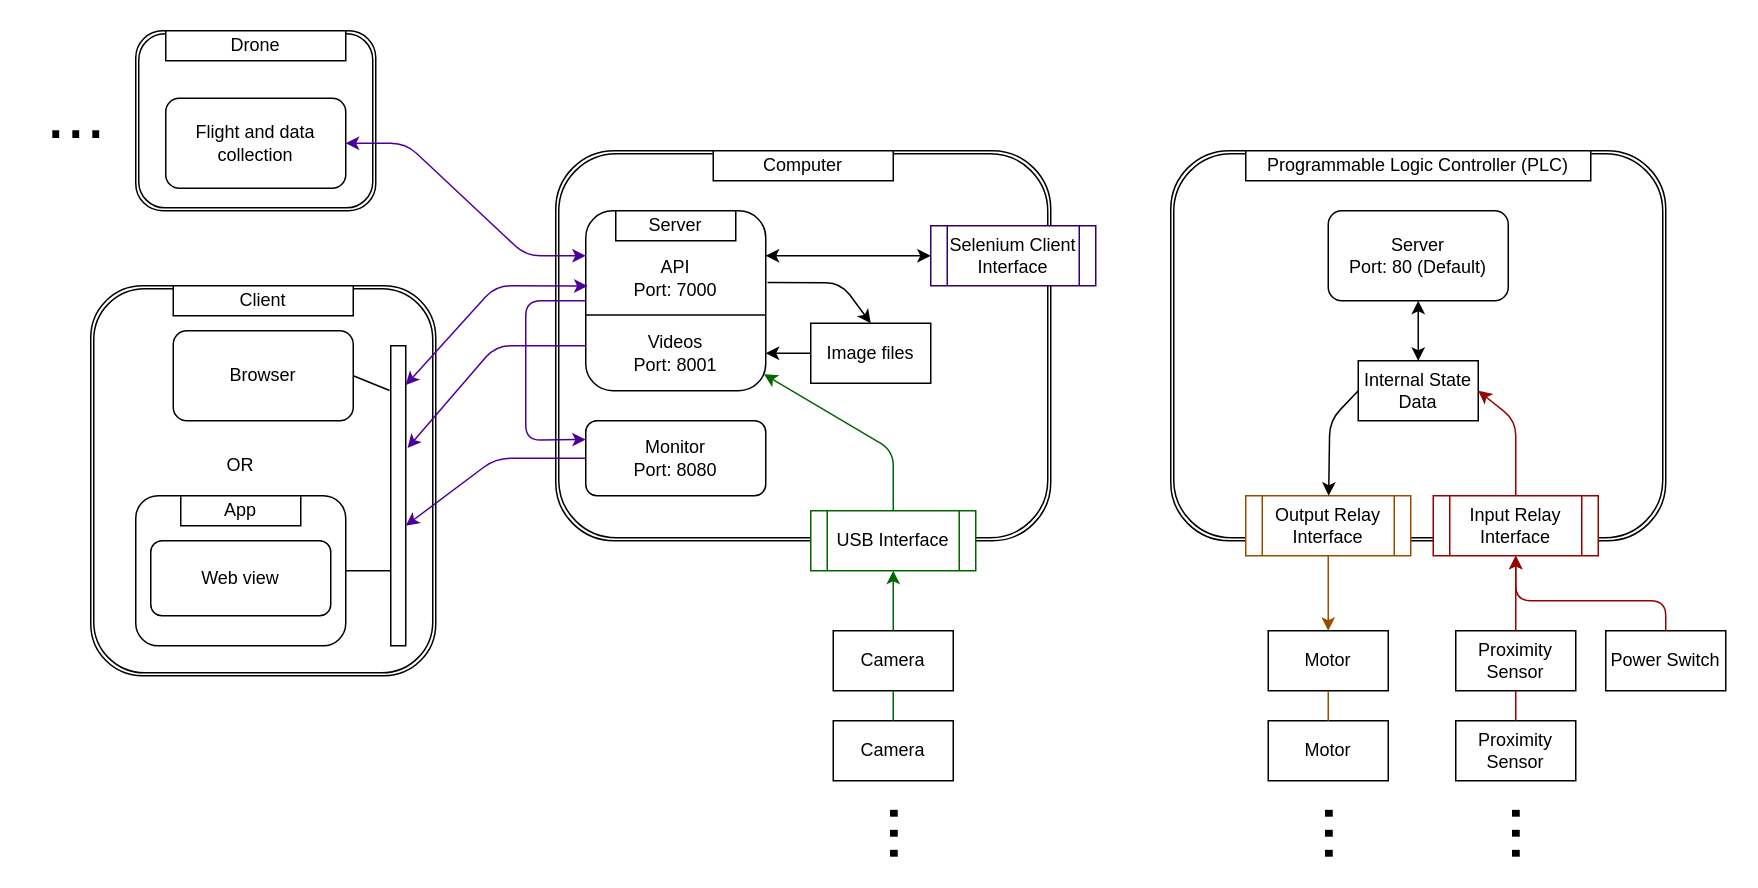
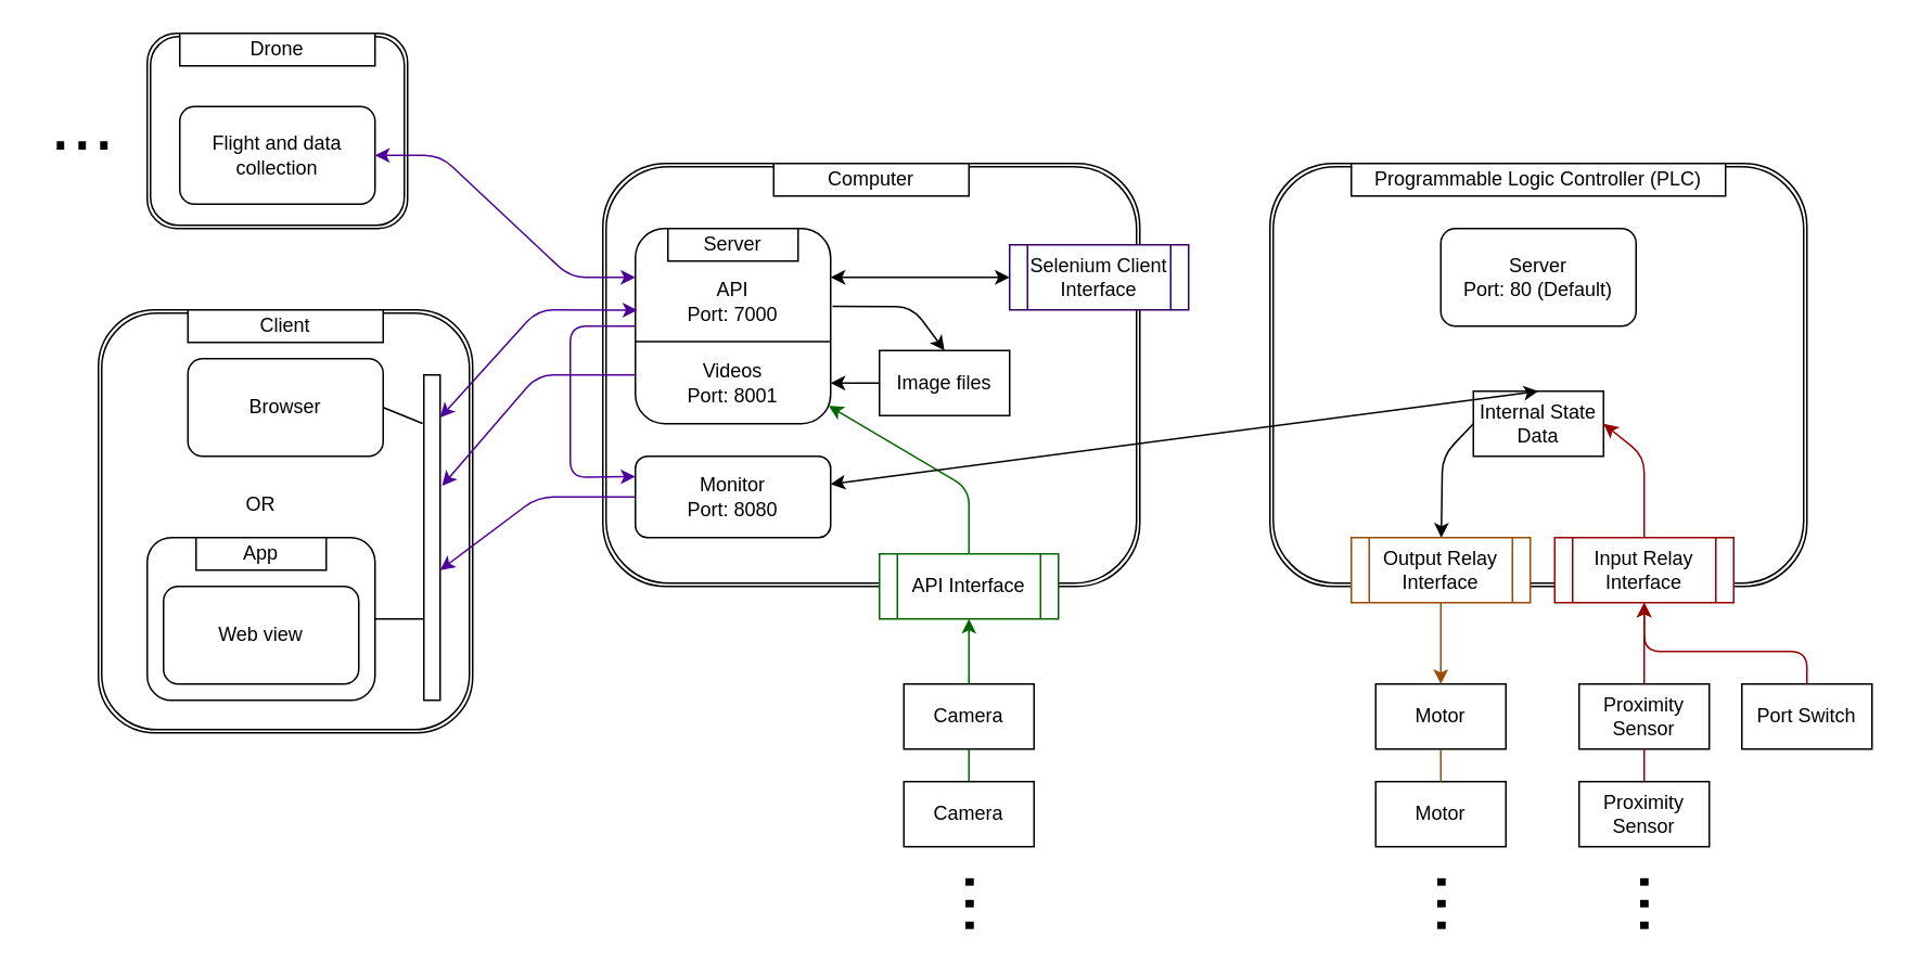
  <mxCell id="0" />
  <mxCell id="1" parent="0" />
  <mxCell id="2" value="" style="shape=ext;double=1;rounded=1;whiteSpace=wrap;html=1;" vertex="1" parent="1"><mxGeometry x="370" y="100" width="330" height="260" as="geometry" /></mxCell>
  <mxCell id="3" value="Computer" style="rounded=0;whiteSpace=wrap;html=1;" vertex="1" parent="1"><mxGeometry x="475" y="100" width="120" height="20" as="geometry" /></mxCell>
  <mxCell id="4" value="" style="shape=ext;double=1;rounded=1;whiteSpace=wrap;html=1;" vertex="1" parent="1"><mxGeometry x="780" y="100" width="330" height="260" as="geometry" /></mxCell>
  <mxCell id="5" value="Programmable Logic Controller (PLC)" style="rounded=0;whiteSpace=wrap;html=1;" vertex="1" parent="1"><mxGeometry x="830" y="100" width="230" height="20" as="geometry" /></mxCell>
  <mxCell id="6" value="" style="rounded=1;whiteSpace=wrap;html=1;" vertex="1" parent="1"><mxGeometry x="390" y="140" width="120" height="120" as="geometry" /></mxCell>
  <mxCell id="7" value="API&lt;br&gt;Port: 7000" style="text;html=1;strokeColor=none;fillColor=none;align=center;verticalAlign=middle;whiteSpace=wrap;rounded=0;" vertex="1" parent="1"><mxGeometry x="420" y="170" width="60" height="30" as="geometry" /></mxCell>
  <mxCell id="8" value="Server" style="rounded=0;whiteSpace=wrap;html=1;" vertex="1" parent="1"><mxGeometry x="410" y="140" width="80" height="20" as="geometry" /></mxCell>
  <mxCell id="9" value="Videos&lt;br&gt;Port: 8001" style="text;html=1;strokeColor=none;fillColor=none;align=center;verticalAlign=middle;whiteSpace=wrap;rounded=0;" vertex="1" parent="1"><mxGeometry x="420" y="220" width="60" height="30" as="geometry" /></mxCell>
  <mxCell id="10" value="" style="endArrow=none;html=1;exitX=0;exitY=0.5;exitDx=0;exitDy=0;entryX=1;entryY=0.5;entryDx=0;entryDy=0;" edge="1" parent="1"><mxGeometry width="50" height="50" relative="1" as="geometry"><mxPoint x="390" y="209.5" as="sourcePoint" /><mxPoint x="510" y="209.5" as="targetPoint" /></mxGeometry></mxCell>
  <mxCell id="11" value="Image files" style="rounded=0;whiteSpace=wrap;html=1;" vertex="1" parent="1"><mxGeometry x="540" y="215" width="80" height="40" as="geometry" /></mxCell>
  <mxCell id="12" value="Monitor&lt;br&gt;Port: 8080" style="rounded=1;whiteSpace=wrap;html=1;" vertex="1" parent="1"><mxGeometry x="390" y="280" width="120" height="50" as="geometry" /></mxCell>
  <mxCell id="13" value="Server&lt;br&gt;Port: 80 (Default)" style="rounded=1;whiteSpace=wrap;html=1;" vertex="1" parent="1"><mxGeometry x="885" y="140" width="120" height="60" as="geometry" /></mxCell>
  <mxCell id="14" value="Internal State Data" style="rounded=0;whiteSpace=wrap;html=1;" vertex="1" parent="1"><mxGeometry x="905" y="240" width="80" height="40" as="geometry" /></mxCell>
  <mxCell id="15" value="Camera" style="rounded=0;whiteSpace=wrap;html=1;" vertex="1" parent="1"><mxGeometry x="555" y="480" width="80" height="40" as="geometry" /></mxCell>
  <mxCell id="16" value="Camera" style="rounded=0;whiteSpace=wrap;html=1;" vertex="1" parent="1"><mxGeometry x="555" y="420" width="80" height="40" as="geometry" /></mxCell>
  <mxCell id="17" value="Motor" style="rounded=0;whiteSpace=wrap;html=1;" vertex="1" parent="1"><mxGeometry x="845" y="420" width="80" height="40" as="geometry" /></mxCell>
  <mxCell id="18" value="Motor" style="rounded=0;whiteSpace=wrap;html=1;" vertex="1" parent="1"><mxGeometry x="845" y="480" width="80" height="40" as="geometry" /></mxCell>
  <mxCell id="19" value="Proximity Sensor" style="rounded=0;whiteSpace=wrap;html=1;" vertex="1" parent="1"><mxGeometry x="970" y="420" width="80" height="40" as="geometry" /></mxCell>
  <mxCell id="20" value="Proximity Sensor" style="rounded=0;whiteSpace=wrap;html=1;" vertex="1" parent="1"><mxGeometry x="970" y="480" width="80" height="40" as="geometry" /></mxCell>
- <mxCell id="21" value="Power Switch" style="rounded=0;whiteSpace=wrap;html=1;" vertex="1" parent="1"><mxGeometry x="1070" y="420" width="80" height="40" as="geometry" /></mxCell>
+ <mxCell id="21" value="Port Switch" style="rounded=0;whiteSpace=wrap;html=1;" vertex="1" parent="1"><mxGeometry x="1070" y="420" width="80" height="40" as="geometry" /></mxCell>
  <mxCell id="22" value="" style="shape=ext;double=1;rounded=1;whiteSpace=wrap;html=1;" vertex="1" parent="1"><mxGeometry x="60" y="190" width="230" height="260" as="geometry" /></mxCell>
  <mxCell id="23" value="Client" style="rounded=0;whiteSpace=wrap;html=1;" vertex="1" parent="1"><mxGeometry x="115" y="190" width="120" height="20" as="geometry" /></mxCell>
  <mxCell id="24" value="Browser" style="rounded=1;whiteSpace=wrap;html=1;" vertex="1" parent="1"><mxGeometry x="115" y="220" width="120" height="60" as="geometry" /></mxCell>
  <mxCell id="25" value="" style="rounded=1;whiteSpace=wrap;html=1;" vertex="1" parent="1"><mxGeometry x="90" y="330" width="140" height="100" as="geometry" /></mxCell>
  <mxCell id="26" value="App" style="rounded=0;whiteSpace=wrap;html=1;" vertex="1" parent="1"><mxGeometry x="120" y="330" width="80" height="20" as="geometry" /></mxCell>
- <mxCell id="27" value="Web view" style="rounded=1;whiteSpace=wrap;html=1;" vertex="1" parent="1"><mxGeometry x="100" y="360" width="120" height="50" as="geometry" /></mxCell>
+ <mxCell id="27" value="Web view" style="rounded=1;whiteSpace=wrap;html=1;" vertex="1" parent="1"><mxGeometry x="100" y="360" width="120" height="60" as="geometry" /></mxCell>
  <mxCell id="28" value="OR" style="text;html=1;strokeColor=none;fillColor=none;align=center;verticalAlign=middle;whiteSpace=wrap;rounded=0;" vertex="1" parent="1"><mxGeometry x="140" y="300" width="40" height="20" as="geometry" /></mxCell>
  <mxCell id="29" value="Output Relay Interface" style="shape=process;whiteSpace=wrap;html=1;backgroundOutline=1;strokeColor=#994C00;" vertex="1" parent="1"><mxGeometry x="830" y="330" width="110" height="40" as="geometry" /></mxCell>
  <mxCell id="30" value="Input Relay Interface" style="shape=process;whiteSpace=wrap;html=1;backgroundOutline=1;strokeColor=#990000;" vertex="1" parent="1"><mxGeometry x="955" y="330" width="110" height="40" as="geometry" /></mxCell>
  <mxCell id="31" value="Selenium Client Interface" style="shape=process;whiteSpace=wrap;html=1;backgroundOutline=1;strokeColor=#330066;" vertex="1" parent="1"><mxGeometry x="620" y="150" width="110" height="40" as="geometry" /></mxCell>
  <mxCell id="32" value="" style="rounded=0;whiteSpace=wrap;html=1;strokeColor=#000000;" vertex="1" parent="1"><mxGeometry x="260" y="230" width="10" height="200" as="geometry" /></mxCell>
  <mxCell id="33" value="" style="endArrow=none;html=1;exitX=1;exitY=0.5;exitDx=0;exitDy=0;entryX=-0.078;entryY=0.149;entryDx=0;entryDy=0;entryPerimeter=0;" edge="1" parent="1" source="24" target="32"><mxGeometry width="50" height="50" relative="1" as="geometry"><mxPoint x="670" y="450" as="sourcePoint" /><mxPoint x="720" y="400" as="targetPoint" /></mxGeometry></mxCell>
  <mxCell id="34" value="" style="endArrow=none;html=1;exitX=1;exitY=0.5;exitDx=0;exitDy=0;entryX=0;entryY=0.75;entryDx=0;entryDy=0;" edge="1" parent="1" source="25" target="32"><mxGeometry width="50" height="50" relative="1" as="geometry"><mxPoint x="230" y="270" as="sourcePoint" /><mxPoint x="269.22" y="269.8" as="targetPoint" /></mxGeometry></mxCell>
  <mxCell id="35" value="" style="endArrow=classic;html=1;exitX=0;exitY=0.5;exitDx=0;exitDy=0;entryX=1;entryY=0.6;entryDx=0;entryDy=0;entryPerimeter=0;strokeColor=#4C0099;" edge="1" parent="1" source="12" target="32"><mxGeometry width="50" height="50" relative="1" as="geometry"><mxPoint x="670" y="360" as="sourcePoint" /><mxPoint x="720" y="310" as="targetPoint" /><Array as="points"><mxPoint x="330" y="305" /></Array></mxGeometry></mxCell>
  <mxCell id="36" value="" style="endArrow=classic;html=1;exitX=0;exitY=0.75;exitDx=0;exitDy=0;entryX=1.122;entryY=0.341;entryDx=0;entryDy=0;entryPerimeter=0;strokeColor=#4C0099;" edge="1" parent="1" source="6" target="32"><mxGeometry width="50" height="50" relative="1" as="geometry"><mxPoint x="670" y="360" as="sourcePoint" /><mxPoint x="720" y="310" as="targetPoint" /><Array as="points"><mxPoint x="330" y="230" /></Array></mxGeometry></mxCell>
  <mxCell id="37" value="" style="endArrow=classic;startArrow=classic;html=1;exitX=1.002;exitY=0.131;exitDx=0;exitDy=0;entryX=0.01;entryY=0.418;entryDx=0;entryDy=0;entryPerimeter=0;exitPerimeter=0;strokeColor=#4C0099;" edge="1" parent="1" source="32" target="6"><mxGeometry width="50" height="50" relative="1" as="geometry"><mxPoint x="670" y="360" as="sourcePoint" /><mxPoint x="720" y="310" as="targetPoint" /><Array as="points"><mxPoint x="330" y="190" /></Array></mxGeometry></mxCell>
  <mxCell id="38" value="" style="endArrow=classic;html=1;exitX=0;exitY=0.5;exitDx=0;exitDy=0;" edge="1" parent="1" source="11"><mxGeometry width="50" height="50" relative="1" as="geometry"><mxPoint x="670" y="360" as="sourcePoint" /><mxPoint x="510" y="235" as="targetPoint" /></mxGeometry></mxCell>
  <mxCell id="39" value="" style="endArrow=none;html=1;exitX=0.5;exitY=1;exitDx=0;exitDy=0;entryX=0.5;entryY=0;entryDx=0;entryDy=0;strokeColor=#006600;" edge="1" parent="1" source="16" target="15"><mxGeometry width="50" height="50" relative="1" as="geometry"><mxPoint x="675" y="360" as="sourcePoint" /><mxPoint x="725" y="310" as="targetPoint" /></mxGeometry></mxCell>
- <mxCell id="40" value="USB Interface" style="shape=process;whiteSpace=wrap;html=1;backgroundOutline=1;strokeColor=#006600;" vertex="1" parent="1"><mxGeometry x="540" y="340" width="110" height="40" as="geometry" /></mxCell>
+ <mxCell id="40" value="API Interface" style="shape=process;whiteSpace=wrap;html=1;backgroundOutline=1;strokeColor=#006600;" vertex="1" parent="1"><mxGeometry x="540" y="340" width="110" height="40" as="geometry" /></mxCell>
  <mxCell id="41" value="" style="endArrow=classic;html=1;exitX=0.5;exitY=0;exitDx=0;exitDy=0;entryX=0.5;entryY=1;entryDx=0;entryDy=0;strokeColor=#006600;" edge="1" parent="1" source="16" target="40"><mxGeometry width="50" height="50" relative="1" as="geometry"><mxPoint x="670" y="360" as="sourcePoint" /><mxPoint x="720" y="310" as="targetPoint" /></mxGeometry></mxCell>
  <mxCell id="42" value="" style="endArrow=classic;html=1;exitX=0.5;exitY=0;exitDx=0;exitDy=0;entryX=0.99;entryY=0.908;entryDx=0;entryDy=0;entryPerimeter=0;strokeColor=#006600;" edge="1" parent="1" source="40" target="6"><mxGeometry width="50" height="50" relative="1" as="geometry"><mxPoint x="670" y="360" as="sourcePoint" /><mxPoint x="720" y="310" as="targetPoint" /><Array as="points"><mxPoint x="595" y="300" /></Array></mxGeometry></mxCell>
  <mxCell id="43" value="" style="endArrow=classic;html=1;exitX=1.01;exitY=0.398;exitDx=0;exitDy=0;exitPerimeter=0;entryX=0.5;entryY=0;entryDx=0;entryDy=0;" edge="1" parent="1" source="6" target="11"><mxGeometry width="50" height="50" relative="1" as="geometry"><mxPoint x="670" y="360" as="sourcePoint" /><mxPoint x="720" y="310" as="targetPoint" /><Array as="points"><mxPoint x="560" y="188" /></Array></mxGeometry></mxCell>
  <mxCell id="44" value="" style="endArrow=classic;startArrow=classic;html=1;exitX=1;exitY=0.25;exitDx=0;exitDy=0;entryX=0;entryY=0.5;entryDx=0;entryDy=0;" edge="1" parent="1" source="6" target="31"><mxGeometry width="50" height="50" relative="1" as="geometry"><mxPoint x="670" y="360" as="sourcePoint" /><mxPoint x="720" y="310" as="targetPoint" /></mxGeometry></mxCell>
  <mxCell id="45" value="&lt;font style=&quot;font-size: 48px&quot;&gt;...&lt;/font&gt;" style="text;html=1;align=center;verticalAlign=middle;resizable=0;points=[];autosize=1;rotation=90;" vertex="1" parent="1"><mxGeometry x="580" y="540" width="60" height="30" as="geometry" /></mxCell>
  <mxCell id="46" value="&lt;font style=&quot;font-size: 48px&quot;&gt;...&lt;/font&gt;" style="text;html=1;align=center;verticalAlign=middle;resizable=0;points=[];autosize=1;rotation=90;" vertex="1" parent="1"><mxGeometry x="870" y="540" width="60" height="30" as="geometry" /></mxCell>
- <mxCell id="47" value="" style="endArrow=classic;startArrow=classic;html=1;entryX=0.5;entryY=1;entryDx=0;entryDy=0;exitX=0.5;exitY=0;exitDx=0;exitDy=0;" edge="1" parent="1" source="14" target="13"><mxGeometry width="50" height="50" relative="1" as="geometry"><mxPoint x="640" y="340" as="sourcePoint" /><mxPoint x="690" y="290" as="targetPoint" /></mxGeometry></mxCell>
+ <mxCell id="47" value="" style="endArrow=classic;startArrow=classic;html=1;exitX=0.5;exitY=0;exitDx=0;exitDy=0;" edge="1" parent="1" source="14" target="12"><mxGeometry width="50" height="50" relative="1" as="geometry"><mxPoint x="640" y="340" as="sourcePoint" /><mxPoint x="690" y="290" as="targetPoint" /></mxGeometry></mxCell>
  <mxCell id="48" value="" style="endArrow=classic;html=1;exitX=0.5;exitY=0;exitDx=0;exitDy=0;entryX=1;entryY=0.5;entryDx=0;entryDy=0;strokeColor=#990000;" edge="1" parent="1" source="30" target="14"><mxGeometry width="50" height="50" relative="1" as="geometry"><mxPoint x="640" y="340" as="sourcePoint" /><mxPoint x="690" y="290" as="targetPoint" /><Array as="points"><mxPoint x="1010" y="280" /></Array></mxGeometry></mxCell>
  <mxCell id="49" value="" style="endArrow=classic;html=1;exitX=0;exitY=0.5;exitDx=0;exitDy=0;" edge="1" parent="1" source="14" target="29"><mxGeometry width="50" height="50" relative="1" as="geometry"><mxPoint x="640" y="340" as="sourcePoint" /><mxPoint x="690" y="290" as="targetPoint" /><Array as="points"><mxPoint x="886" y="280" /></Array></mxGeometry></mxCell>
  <mxCell id="50" value="" style="endArrow=classic;html=1;exitX=0.5;exitY=1;exitDx=0;exitDy=0;entryX=0.5;entryY=0;entryDx=0;entryDy=0;strokeColor=#994C00;" edge="1" parent="1" source="29" target="17"><mxGeometry width="50" height="50" relative="1" as="geometry"><mxPoint x="640" y="340" as="sourcePoint" /><mxPoint x="690" y="290" as="targetPoint" /></mxGeometry></mxCell>
  <mxCell id="51" value="" style="endArrow=none;html=1;exitX=0.5;exitY=1;exitDx=0;exitDy=0;entryX=0.5;entryY=0;entryDx=0;entryDy=0;strokeColor=#994C00;" edge="1" parent="1" source="17" target="18"><mxGeometry width="50" height="50" relative="1" as="geometry"><mxPoint x="640" y="340" as="sourcePoint" /><mxPoint x="690" y="290" as="targetPoint" /></mxGeometry></mxCell>
  <mxCell id="52" value="&lt;font style=&quot;font-size: 48px&quot;&gt;...&lt;/font&gt;" style="text;html=1;align=center;verticalAlign=middle;resizable=0;points=[];autosize=1;rotation=90;" vertex="1" parent="1"><mxGeometry x="995" y="540" width="60" height="30" as="geometry" /></mxCell>
  <mxCell id="53" value="" style="endArrow=classic;html=1;exitX=0.5;exitY=0;exitDx=0;exitDy=0;entryX=0.5;entryY=1;entryDx=0;entryDy=0;strokeColor=#990000;" edge="1" parent="1" source="19" target="30"><mxGeometry width="50" height="50" relative="1" as="geometry"><mxPoint x="640" y="340" as="sourcePoint" /><mxPoint x="690" y="290" as="targetPoint" /></mxGeometry></mxCell>
  <mxCell id="54" value="" style="endArrow=none;html=1;entryX=0.5;entryY=1;entryDx=0;entryDy=0;exitX=0.5;exitY=0;exitDx=0;exitDy=0;strokeColor=#990000;" edge="1" parent="1" source="20" target="19"><mxGeometry width="50" height="50" relative="1" as="geometry"><mxPoint x="640" y="340" as="sourcePoint" /><mxPoint x="690" y="290" as="targetPoint" /></mxGeometry></mxCell>
  <mxCell id="55" value="" style="endArrow=classic;html=1;exitX=0.5;exitY=0;exitDx=0;exitDy=0;entryX=0.5;entryY=1;entryDx=0;entryDy=0;strokeColor=#990000;" edge="1" parent="1" source="21" target="30"><mxGeometry width="50" height="50" relative="1" as="geometry"><mxPoint x="640" y="340" as="sourcePoint" /><mxPoint x="690" y="290" as="targetPoint" /><Array as="points"><mxPoint x="1110" y="400" /><mxPoint x="1010" y="400" /></Array></mxGeometry></mxCell>
  <mxCell id="56" value="" style="shape=ext;double=1;rounded=1;whiteSpace=wrap;html=1;" vertex="1" parent="1"><mxGeometry x="90" y="20" width="160" height="120" as="geometry" /></mxCell>
  <mxCell id="57" value="Drone" style="rounded=0;whiteSpace=wrap;html=1;" vertex="1" parent="1"><mxGeometry x="110" y="20" width="120" height="20" as="geometry" /></mxCell>
  <mxCell id="58" value="Flight and data collection" style="rounded=1;whiteSpace=wrap;html=1;" vertex="1" parent="1"><mxGeometry x="110" y="65" width="120" height="60" as="geometry" /></mxCell>
  <mxCell id="59" value="&lt;font style=&quot;font-size: 48px&quot;&gt;...&lt;/font&gt;" style="text;html=1;align=center;verticalAlign=middle;resizable=0;points=[];autosize=1;rotation=0;" vertex="1" parent="1"><mxGeometry x="20" y="60" width="60" height="30" as="geometry" /></mxCell>
  <mxCell id="60" value="" style="endArrow=classic;startArrow=classic;html=1;exitX=1;exitY=0.5;exitDx=0;exitDy=0;entryX=0;entryY=0.25;entryDx=0;entryDy=0;strokeColor=#4C0099;" edge="1" parent="1" source="58" target="6"><mxGeometry width="50" height="50" relative="1" as="geometry"><mxPoint x="720" y="330" as="sourcePoint" /><mxPoint x="770" y="280" as="targetPoint" /><Array as="points"><mxPoint x="270" y="95" /><mxPoint x="350" y="170" /></Array></mxGeometry></mxCell>
  <mxCell id="61" value="" style="endArrow=classic;html=1;exitX=0;exitY=0.5;exitDx=0;exitDy=0;entryX=0;entryY=0.25;entryDx=0;entryDy=0;strokeColor=#4C0099;" edge="1" parent="1" source="6" target="12"><mxGeometry width="50" height="50" relative="1" as="geometry"><mxPoint x="720" y="330" as="sourcePoint" /><mxPoint x="770" y="280" as="targetPoint" /><Array as="points"><mxPoint x="350" y="200" /><mxPoint x="350" y="293" /></Array></mxGeometry></mxCell>
